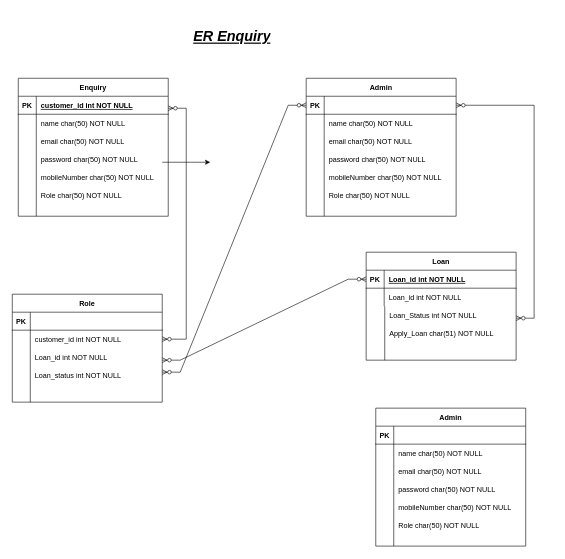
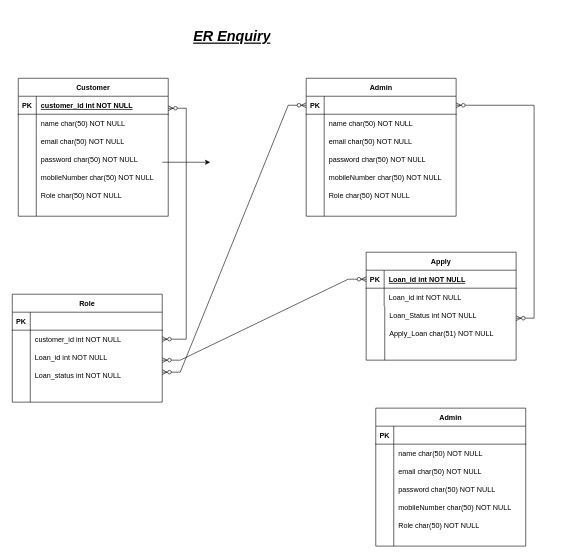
  <mxCell id="0" />
  <mxCell id="1" parent="0" />
- <mxCell id="2" value="Enquiry" style="shape=table;startSize=30;container=1;collapsible=1;childLayout=tableLayout;fixedRows=1;rowLines=0;fontStyle=1;align=center;resizeLast=1;" parent="1" vertex="1"><mxGeometry x="30" y="130" width="250" height="230" as="geometry" /></mxCell>
+ <mxCell id="2" value="Customer" style="shape=table;startSize=30;container=1;collapsible=1;childLayout=tableLayout;fixedRows=1;rowLines=0;fontStyle=1;align=center;resizeLast=1;" parent="1" vertex="1"><mxGeometry x="30" y="130" width="250" height="230" as="geometry" /></mxCell>
  <mxCell id="3" value="" style="shape=partialRectangle;collapsible=0;dropTarget=0;pointerEvents=0;fillColor=none;points=[[0,0.5],[1,0.5]];portConstraint=eastwest;top=0;left=0;right=0;bottom=1;" parent="2" vertex="1"><mxGeometry y="30" width="250" height="30" as="geometry" /></mxCell>
  <mxCell id="4" value="PK" style="shape=partialRectangle;overflow=hidden;connectable=0;fillColor=none;top=0;left=0;bottom=0;right=0;fontStyle=1;" parent="3" vertex="1"><mxGeometry width="30" height="30" as="geometry"><mxRectangle width="30" height="30" as="alternateBounds" /></mxGeometry></mxCell>
  <mxCell id="5" value="customer_id int NOT NULL " style="shape=partialRectangle;overflow=hidden;connectable=0;fillColor=none;top=0;left=0;bottom=0;right=0;align=left;spacingLeft=6;fontStyle=5;" parent="3" vertex="1"><mxGeometry x="30" width="220" height="30" as="geometry"><mxRectangle width="220" height="30" as="alternateBounds" /></mxGeometry></mxCell>
  <mxCell id="6" value="" style="shape=partialRectangle;collapsible=0;dropTarget=0;pointerEvents=0;fillColor=none;points=[[0,0.5],[1,0.5]];portConstraint=eastwest;top=0;left=0;right=0;bottom=0;" parent="2" vertex="1"><mxGeometry y="60" width="250" height="30" as="geometry" /></mxCell>
  <mxCell id="7" value="" style="shape=partialRectangle;overflow=hidden;connectable=0;fillColor=none;top=0;left=0;bottom=0;right=0;" parent="6" vertex="1"><mxGeometry width="30" height="30" as="geometry"><mxRectangle width="30" height="30" as="alternateBounds" /></mxGeometry></mxCell>
  <mxCell id="8" value="name char(50) NOT NULL" style="shape=partialRectangle;overflow=hidden;connectable=0;fillColor=none;top=0;left=0;bottom=0;right=0;align=left;spacingLeft=6;" parent="6" vertex="1"><mxGeometry x="30" width="220" height="30" as="geometry"><mxRectangle width="220" height="30" as="alternateBounds" /></mxGeometry></mxCell>
  <mxCell id="9" value="" style="shape=partialRectangle;collapsible=0;dropTarget=0;pointerEvents=0;fillColor=none;points=[[0,0.5],[1,0.5]];portConstraint=eastwest;top=0;left=0;right=0;bottom=0;" parent="1" vertex="1"><mxGeometry x="30" y="220" width="250" height="30" as="geometry" /></mxCell>
  <mxCell id="10" value="" style="shape=partialRectangle;overflow=hidden;connectable=0;fillColor=none;top=0;left=0;bottom=0;right=0;" parent="9" vertex="1"><mxGeometry width="30" height="30" as="geometry"><mxRectangle width="30" height="30" as="alternateBounds" /></mxGeometry></mxCell>
  <mxCell id="11" value="email char(50) NOT NULL" style="shape=partialRectangle;overflow=hidden;connectable=0;fillColor=none;top=0;left=0;bottom=0;right=0;align=left;spacingLeft=6;" parent="9" vertex="1"><mxGeometry x="30" width="220" height="30" as="geometry"><mxRectangle width="220" height="30" as="alternateBounds" /></mxGeometry></mxCell>
  <mxCell id="12" value="" style="shape=partialRectangle;collapsible=0;dropTarget=0;pointerEvents=0;fillColor=none;points=[[0,0.5],[1,0.5]];portConstraint=eastwest;top=0;left=0;right=0;bottom=0;" parent="1" vertex="1"><mxGeometry x="30" y="250" width="250" height="30" as="geometry" /></mxCell>
  <mxCell id="13" value="" style="shape=partialRectangle;overflow=hidden;connectable=0;fillColor=none;top=0;left=0;bottom=0;right=0;" parent="12" vertex="1"><mxGeometry width="30" height="30" as="geometry"><mxRectangle width="30" height="30" as="alternateBounds" /></mxGeometry></mxCell>
  <mxCell id="14" value="password char(50) NOT NULL" style="shape=partialRectangle;overflow=hidden;connectable=0;fillColor=none;top=0;left=0;bottom=0;right=0;align=left;spacingLeft=6;" parent="12" vertex="1"><mxGeometry x="30" width="220" height="30" as="geometry"><mxRectangle width="220" height="30" as="alternateBounds" /></mxGeometry></mxCell>
  <mxCell id="15" value="" style="shape=partialRectangle;collapsible=0;dropTarget=0;pointerEvents=0;fillColor=none;points=[[0,0.5],[1,0.5]];portConstraint=eastwest;top=0;left=0;right=0;bottom=0;" parent="1" vertex="1"><mxGeometry x="30" y="280" width="250" height="30" as="geometry" /></mxCell>
  <mxCell id="16" value="" style="shape=partialRectangle;overflow=hidden;connectable=0;fillColor=none;top=0;left=0;bottom=0;right=0;" parent="15" vertex="1"><mxGeometry width="30" height="30" as="geometry"><mxRectangle width="30" height="30" as="alternateBounds" /></mxGeometry></mxCell>
  <mxCell id="17" value="mobileNumber char(50) NOT NULL" style="shape=partialRectangle;overflow=hidden;connectable=0;fillColor=none;top=0;left=0;bottom=0;right=0;align=left;spacingLeft=6;" parent="15" vertex="1"><mxGeometry x="30" width="220" height="30" as="geometry"><mxRectangle width="220" height="30" as="alternateBounds" /></mxGeometry></mxCell>
  <mxCell id="18" value="" style="shape=partialRectangle;collapsible=0;dropTarget=0;pointerEvents=0;fillColor=none;points=[[0,0.5],[1,0.5]];portConstraint=eastwest;top=0;left=0;right=0;bottom=0;" parent="1" vertex="1"><mxGeometry x="30" y="310" width="250" height="30" as="geometry" /></mxCell>
  <mxCell id="19" value="" style="shape=partialRectangle;overflow=hidden;connectable=0;fillColor=none;top=0;left=0;bottom=0;right=0;" parent="18" vertex="1"><mxGeometry width="30" height="30" as="geometry"><mxRectangle width="30" height="30" as="alternateBounds" /></mxGeometry></mxCell>
  <mxCell id="20" value="Role char(50) NOT NULL" style="shape=partialRectangle;overflow=hidden;connectable=0;fillColor=none;top=0;left=0;bottom=0;right=0;align=left;spacingLeft=6;" parent="18" vertex="1"><mxGeometry x="30" width="220" height="30" as="geometry"><mxRectangle width="220" height="30" as="alternateBounds" /></mxGeometry></mxCell>
  <mxCell id="21" value="" style="endArrow=none;html=1;rounded=0;" parent="1" edge="1"><mxGeometry width="50" height="50" relative="1" as="geometry"><mxPoint x="60" y="360" as="sourcePoint" /><mxPoint x="60" y="220" as="targetPoint" /></mxGeometry></mxCell>
  <mxCell id="22" value="Admin" style="shape=table;startSize=30;container=1;collapsible=1;childLayout=tableLayout;fixedRows=1;rowLines=0;fontStyle=1;align=center;resizeLast=1;" parent="1" vertex="1"><mxGeometry x="510" y="130" width="250" height="230" as="geometry" /></mxCell>
  <mxCell id="23" value="" style="shape=partialRectangle;collapsible=0;dropTarget=0;pointerEvents=0;fillColor=none;points=[[0,0.5],[1,0.5]];portConstraint=eastwest;top=0;left=0;right=0;bottom=1;" parent="22" vertex="1"><mxGeometry y="30" width="250" height="30" as="geometry" /></mxCell>
  <mxCell id="24" value="PK" style="shape=partialRectangle;overflow=hidden;connectable=0;fillColor=none;top=0;left=0;bottom=0;right=0;fontStyle=1;" parent="23" vertex="1"><mxGeometry width="30" height="30" as="geometry"><mxRectangle width="30" height="30" as="alternateBounds" /></mxGeometry></mxCell>
  <mxCell id="25" value="" style="shape=partialRectangle;collapsible=0;dropTarget=0;pointerEvents=0;fillColor=none;points=[[0,0.5],[1,0.5]];portConstraint=eastwest;top=0;left=0;right=0;bottom=0;" parent="22" vertex="1"><mxGeometry y="60" width="250" height="30" as="geometry" /></mxCell>
  <mxCell id="26" value="" style="shape=partialRectangle;overflow=hidden;connectable=0;fillColor=none;top=0;left=0;bottom=0;right=0;" parent="25" vertex="1"><mxGeometry width="30" height="30" as="geometry"><mxRectangle width="30" height="30" as="alternateBounds" /></mxGeometry></mxCell>
  <mxCell id="27" value="name char(50) NOT NULL" style="shape=partialRectangle;overflow=hidden;connectable=0;fillColor=none;top=0;left=0;bottom=0;right=0;align=left;spacingLeft=6;" parent="25" vertex="1"><mxGeometry x="30" width="220" height="30" as="geometry"><mxRectangle width="220" height="30" as="alternateBounds" /></mxGeometry></mxCell>
  <mxCell id="28" value="" style="shape=partialRectangle;collapsible=0;dropTarget=0;pointerEvents=0;fillColor=none;points=[[0,0.5],[1,0.5]];portConstraint=eastwest;top=0;left=0;right=0;bottom=0;" parent="1" vertex="1"><mxGeometry x="510" y="220" width="250" height="30" as="geometry" /></mxCell>
  <mxCell id="29" value="" style="shape=partialRectangle;overflow=hidden;connectable=0;fillColor=none;top=0;left=0;bottom=0;right=0;" parent="28" vertex="1"><mxGeometry width="30" height="30" as="geometry"><mxRectangle width="30" height="30" as="alternateBounds" /></mxGeometry></mxCell>
  <mxCell id="30" value="email char(50) NOT NULL" style="shape=partialRectangle;overflow=hidden;connectable=0;fillColor=none;top=0;left=0;bottom=0;right=0;align=left;spacingLeft=6;" parent="28" vertex="1"><mxGeometry x="30" width="220" height="30" as="geometry"><mxRectangle width="220" height="30" as="alternateBounds" /></mxGeometry></mxCell>
  <mxCell id="31" value="" style="shape=partialRectangle;collapsible=0;dropTarget=0;pointerEvents=0;fillColor=none;points=[[0,0.5],[1,0.5]];portConstraint=eastwest;top=0;left=0;right=0;bottom=0;" parent="1" vertex="1"><mxGeometry x="510" y="250" width="250" height="30" as="geometry" /></mxCell>
  <mxCell id="32" value="" style="shape=partialRectangle;overflow=hidden;connectable=0;fillColor=none;top=0;left=0;bottom=0;right=0;" parent="31" vertex="1"><mxGeometry width="30" height="30" as="geometry"><mxRectangle width="30" height="30" as="alternateBounds" /></mxGeometry></mxCell>
  <mxCell id="33" value="password char(50) NOT NULL" style="shape=partialRectangle;overflow=hidden;connectable=0;fillColor=none;top=0;left=0;bottom=0;right=0;align=left;spacingLeft=6;" parent="31" vertex="1"><mxGeometry x="30" width="220" height="30" as="geometry"><mxRectangle width="220" height="30" as="alternateBounds" /></mxGeometry></mxCell>
  <mxCell id="34" value="" style="shape=partialRectangle;collapsible=0;dropTarget=0;pointerEvents=0;fillColor=none;points=[[0,0.5],[1,0.5]];portConstraint=eastwest;top=0;left=0;right=0;bottom=0;" parent="1" vertex="1"><mxGeometry x="510" y="280" width="250" height="30" as="geometry" /></mxCell>
  <mxCell id="35" value="" style="shape=partialRectangle;overflow=hidden;connectable=0;fillColor=none;top=0;left=0;bottom=0;right=0;" parent="34" vertex="1"><mxGeometry width="30" height="30" as="geometry"><mxRectangle width="30" height="30" as="alternateBounds" /></mxGeometry></mxCell>
  <mxCell id="36" value="mobileNumber char(50) NOT NULL" style="shape=partialRectangle;overflow=hidden;connectable=0;fillColor=none;top=0;left=0;bottom=0;right=0;align=left;spacingLeft=6;" parent="34" vertex="1"><mxGeometry x="30" width="220" height="30" as="geometry"><mxRectangle width="220" height="30" as="alternateBounds" /></mxGeometry></mxCell>
  <mxCell id="37" value="" style="shape=partialRectangle;collapsible=0;dropTarget=0;pointerEvents=0;fillColor=none;points=[[0,0.5],[1,0.5]];portConstraint=eastwest;top=0;left=0;right=0;bottom=0;" parent="1" vertex="1"><mxGeometry x="510" y="310" width="250" height="30" as="geometry" /></mxCell>
  <mxCell id="38" value="" style="shape=partialRectangle;overflow=hidden;connectable=0;fillColor=none;top=0;left=0;bottom=0;right=0;" parent="37" vertex="1"><mxGeometry width="30" height="30" as="geometry"><mxRectangle width="30" height="30" as="alternateBounds" /></mxGeometry></mxCell>
  <mxCell id="39" value="Role char(50) NOT NULL" style="shape=partialRectangle;overflow=hidden;connectable=0;fillColor=none;top=0;left=0;bottom=0;right=0;align=left;spacingLeft=6;" parent="37" vertex="1"><mxGeometry x="30" width="220" height="30" as="geometry"><mxRectangle width="220" height="30" as="alternateBounds" /></mxGeometry></mxCell>
  <mxCell id="40" value="" style="endArrow=none;html=1;rounded=0;" parent="1" edge="1"><mxGeometry width="50" height="50" relative="1" as="geometry"><mxPoint x="540" y="360" as="sourcePoint" /><mxPoint x="540" y="220" as="targetPoint" /></mxGeometry></mxCell>
  <mxCell id="41" value="Admin" style="shape=table;startSize=30;container=1;collapsible=1;childLayout=tableLayout;fixedRows=1;rowLines=0;fontStyle=1;align=center;resizeLast=1;" parent="1" vertex="1"><mxGeometry x="626" y="680" width="250" height="230" as="geometry" /></mxCell>
  <mxCell id="42" value="" style="shape=partialRectangle;collapsible=0;dropTarget=0;pointerEvents=0;fillColor=none;points=[[0,0.5],[1,0.5]];portConstraint=eastwest;top=0;left=0;right=0;bottom=1;" parent="41" vertex="1"><mxGeometry y="30" width="250" height="30" as="geometry" /></mxCell>
  <mxCell id="43" value="PK" style="shape=partialRectangle;overflow=hidden;connectable=0;fillColor=none;top=0;left=0;bottom=0;right=0;fontStyle=1;" parent="42" vertex="1"><mxGeometry width="30" height="30" as="geometry"><mxRectangle width="30" height="30" as="alternateBounds" /></mxGeometry></mxCell>
  <mxCell id="44" value="" style="shape=partialRectangle;collapsible=0;dropTarget=0;pointerEvents=0;fillColor=none;points=[[0,0.5],[1,0.5]];portConstraint=eastwest;top=0;left=0;right=0;bottom=0;" parent="41" vertex="1"><mxGeometry y="60" width="250" height="30" as="geometry" /></mxCell>
  <mxCell id="45" value="" style="shape=partialRectangle;overflow=hidden;connectable=0;fillColor=none;top=0;left=0;bottom=0;right=0;" parent="44" vertex="1"><mxGeometry width="30" height="30" as="geometry"><mxRectangle width="30" height="30" as="alternateBounds" /></mxGeometry></mxCell>
  <mxCell id="46" value="name char(50) NOT NULL" style="shape=partialRectangle;overflow=hidden;connectable=0;fillColor=none;top=0;left=0;bottom=0;right=0;align=left;spacingLeft=6;" parent="44" vertex="1"><mxGeometry x="30" width="220" height="30" as="geometry"><mxRectangle width="220" height="30" as="alternateBounds" /></mxGeometry></mxCell>
  <mxCell id="47" value="" style="shape=partialRectangle;collapsible=0;dropTarget=0;pointerEvents=0;fillColor=none;points=[[0,0.5],[1,0.5]];portConstraint=eastwest;top=0;left=0;right=0;bottom=0;" parent="1" vertex="1"><mxGeometry x="626" y="770" width="250" height="30" as="geometry" /></mxCell>
  <mxCell id="48" value="" style="shape=partialRectangle;overflow=hidden;connectable=0;fillColor=none;top=0;left=0;bottom=0;right=0;" parent="47" vertex="1"><mxGeometry width="30" height="30" as="geometry"><mxRectangle width="30" height="30" as="alternateBounds" /></mxGeometry></mxCell>
  <mxCell id="49" value="email char(50) NOT NULL" style="shape=partialRectangle;overflow=hidden;connectable=0;fillColor=none;top=0;left=0;bottom=0;right=0;align=left;spacingLeft=6;" parent="47" vertex="1"><mxGeometry x="30" width="220" height="30" as="geometry"><mxRectangle width="220" height="30" as="alternateBounds" /></mxGeometry></mxCell>
  <mxCell id="50" value="" style="shape=partialRectangle;collapsible=0;dropTarget=0;pointerEvents=0;fillColor=none;points=[[0,0.5],[1,0.5]];portConstraint=eastwest;top=0;left=0;right=0;bottom=0;" parent="1" vertex="1"><mxGeometry x="626" y="800" width="250" height="30" as="geometry" /></mxCell>
  <mxCell id="51" value="" style="shape=partialRectangle;overflow=hidden;connectable=0;fillColor=none;top=0;left=0;bottom=0;right=0;" parent="50" vertex="1"><mxGeometry width="30" height="30" as="geometry"><mxRectangle width="30" height="30" as="alternateBounds" /></mxGeometry></mxCell>
  <mxCell id="52" value="password char(50) NOT NULL" style="shape=partialRectangle;overflow=hidden;connectable=0;fillColor=none;top=0;left=0;bottom=0;right=0;align=left;spacingLeft=6;" parent="50" vertex="1"><mxGeometry x="30" width="220" height="30" as="geometry"><mxRectangle width="220" height="30" as="alternateBounds" /></mxGeometry></mxCell>
  <mxCell id="53" value="" style="shape=partialRectangle;collapsible=0;dropTarget=0;pointerEvents=0;fillColor=none;points=[[0,0.5],[1,0.5]];portConstraint=eastwest;top=0;left=0;right=0;bottom=0;" parent="1" vertex="1"><mxGeometry x="626" y="830" width="250" height="30" as="geometry" /></mxCell>
  <mxCell id="54" value="" style="shape=partialRectangle;overflow=hidden;connectable=0;fillColor=none;top=0;left=0;bottom=0;right=0;" parent="53" vertex="1"><mxGeometry width="30" height="30" as="geometry"><mxRectangle width="30" height="30" as="alternateBounds" /></mxGeometry></mxCell>
  <mxCell id="55" value="mobileNumber char(50) NOT NULL" style="shape=partialRectangle;overflow=hidden;connectable=0;fillColor=none;top=0;left=0;bottom=0;right=0;align=left;spacingLeft=6;" parent="53" vertex="1"><mxGeometry x="30" width="220" height="30" as="geometry"><mxRectangle width="220" height="30" as="alternateBounds" /></mxGeometry></mxCell>
  <mxCell id="56" value="" style="shape=partialRectangle;collapsible=0;dropTarget=0;pointerEvents=0;fillColor=none;points=[[0,0.5],[1,0.5]];portConstraint=eastwest;top=0;left=0;right=0;bottom=0;" parent="1" vertex="1"><mxGeometry x="626" y="860" width="250" height="30" as="geometry" /></mxCell>
  <mxCell id="57" value="" style="shape=partialRectangle;overflow=hidden;connectable=0;fillColor=none;top=0;left=0;bottom=0;right=0;" parent="56" vertex="1"><mxGeometry width="30" height="30" as="geometry"><mxRectangle width="30" height="30" as="alternateBounds" /></mxGeometry></mxCell>
  <mxCell id="58" value="Role char(50) NOT NULL" style="shape=partialRectangle;overflow=hidden;connectable=0;fillColor=none;top=0;left=0;bottom=0;right=0;align=left;spacingLeft=6;" parent="56" vertex="1"><mxGeometry x="30" width="220" height="30" as="geometry"><mxRectangle width="220" height="30" as="alternateBounds" /></mxGeometry></mxCell>
  <mxCell id="59" value="" style="endArrow=none;html=1;rounded=0;" parent="1" edge="1"><mxGeometry width="50" height="50" relative="1" as="geometry"><mxPoint x="656" y="910" as="sourcePoint" /><mxPoint x="656" y="770" as="targetPoint" /></mxGeometry></mxCell>
  <mxCell id="60" value="Role" style="shape=table;startSize=30;container=1;collapsible=1;childLayout=tableLayout;fixedRows=1;rowLines=0;fontStyle=1;align=center;resizeLast=1;" parent="1" vertex="1"><mxGeometry x="20" y="490" width="250" height="180" as="geometry" /></mxCell>
  <mxCell id="61" value="" style="shape=partialRectangle;collapsible=0;dropTarget=0;pointerEvents=0;fillColor=none;points=[[0,0.5],[1,0.5]];portConstraint=eastwest;top=0;left=0;right=0;bottom=1;" parent="60" vertex="1"><mxGeometry y="30" width="250" height="30" as="geometry" /></mxCell>
  <mxCell id="62" value="PK" style="shape=partialRectangle;overflow=hidden;connectable=0;fillColor=none;top=0;left=0;bottom=0;right=0;fontStyle=1;" parent="61" vertex="1"><mxGeometry width="30" height="30" as="geometry"><mxRectangle width="30" height="30" as="alternateBounds" /></mxGeometry></mxCell>
  <mxCell id="63" value="" style="shape=partialRectangle;collapsible=0;dropTarget=0;pointerEvents=0;fillColor=none;points=[[0,0.5],[1,0.5]];portConstraint=eastwest;top=0;left=0;right=0;bottom=0;" parent="60" vertex="1"><mxGeometry y="60" width="250" height="30" as="geometry" /></mxCell>
  <mxCell id="64" value="" style="shape=partialRectangle;overflow=hidden;connectable=0;fillColor=none;top=0;left=0;bottom=0;right=0;" parent="63" vertex="1"><mxGeometry width="30" height="30" as="geometry"><mxRectangle width="30" height="30" as="alternateBounds" /></mxGeometry></mxCell>
  <mxCell id="65" value="customer_id int NOT NULL" style="shape=partialRectangle;overflow=hidden;connectable=0;fillColor=none;top=0;left=0;bottom=0;right=0;align=left;spacingLeft=6;" parent="63" vertex="1"><mxGeometry x="30" width="220" height="30" as="geometry"><mxRectangle width="220" height="30" as="alternateBounds" /></mxGeometry></mxCell>
  <mxCell id="66" value="" style="endArrow=none;html=1;rounded=0;" parent="1" edge="1"><mxGeometry width="50" height="50" relative="1" as="geometry"><mxPoint x="50" y="670" as="sourcePoint" /><mxPoint x="50" y="580" as="targetPoint" /></mxGeometry></mxCell>
  <mxCell id="67" value="Loan_id int NOT NULL" style="shape=partialRectangle;overflow=hidden;connectable=0;fillColor=none;top=0;left=0;bottom=0;right=0;align=left;spacingLeft=6;" parent="1" vertex="1"><mxGeometry x="50" y="580" width="220" height="30" as="geometry"><mxRectangle width="220" height="30" as="alternateBounds" /></mxGeometry></mxCell>
  <mxCell id="68" value="Loan_status int NOT NULL" style="shape=partialRectangle;overflow=hidden;connectable=0;fillColor=none;top=0;left=0;bottom=0;right=0;align=left;spacingLeft=6;" parent="1" vertex="1"><mxGeometry x="50" y="610" width="220" height="30" as="geometry"><mxRectangle width="220" height="30" as="alternateBounds" /></mxGeometry></mxCell>
- <mxCell id="69" value="Loan" style="shape=table;startSize=30;container=1;collapsible=1;childLayout=tableLayout;fixedRows=1;rowLines=0;fontStyle=1;align=center;resizeLast=1;" parent="1" vertex="1"><mxGeometry x="610" y="420" width="250" height="180" as="geometry" /></mxCell>
+ <mxCell id="69" value="Apply" style="shape=table;startSize=30;container=1;collapsible=1;childLayout=tableLayout;fixedRows=1;rowLines=0;fontStyle=1;align=center;resizeLast=1;" parent="1" vertex="1"><mxGeometry x="610" y="420" width="250" height="180" as="geometry" /></mxCell>
  <mxCell id="70" value="" style="shape=partialRectangle;collapsible=0;dropTarget=0;pointerEvents=0;fillColor=none;points=[[0,0.5],[1,0.5]];portConstraint=eastwest;top=0;left=0;right=0;bottom=1;" parent="69" vertex="1"><mxGeometry y="30" width="250" height="30" as="geometry" /></mxCell>
  <mxCell id="71" value="PK" style="shape=partialRectangle;overflow=hidden;connectable=0;fillColor=none;top=0;left=0;bottom=0;right=0;fontStyle=1;" parent="70" vertex="1"><mxGeometry width="30" height="30" as="geometry"><mxRectangle width="30" height="30" as="alternateBounds" /></mxGeometry></mxCell>
  <mxCell id="72" value="Loan_id int NOT NULL " style="shape=partialRectangle;overflow=hidden;connectable=0;fillColor=none;top=0;left=0;bottom=0;right=0;align=left;spacingLeft=6;fontStyle=5;" parent="70" vertex="1"><mxGeometry x="30" width="220" height="30" as="geometry"><mxRectangle width="220" height="30" as="alternateBounds" /></mxGeometry></mxCell>
  <mxCell id="73" value="" style="shape=partialRectangle;collapsible=0;dropTarget=0;pointerEvents=0;fillColor=none;points=[[0,0.5],[1,0.5]];portConstraint=eastwest;top=0;left=0;right=0;bottom=0;" parent="69" vertex="1"><mxGeometry y="60" width="250" height="30" as="geometry" /></mxCell>
  <mxCell id="74" value="" style="shape=partialRectangle;overflow=hidden;connectable=0;fillColor=none;top=0;left=0;bottom=0;right=0;" parent="73" vertex="1"><mxGeometry width="30" height="30" as="geometry"><mxRectangle width="30" height="30" as="alternateBounds" /></mxGeometry></mxCell>
  <mxCell id="75" value="Loan_id int NOT NULL" style="shape=partialRectangle;overflow=hidden;connectable=0;fillColor=none;top=0;left=0;bottom=0;right=0;align=left;spacingLeft=6;" parent="73" vertex="1"><mxGeometry x="30" width="220" height="30" as="geometry"><mxRectangle width="220" height="30" as="alternateBounds" /></mxGeometry></mxCell>
  <mxCell id="76" value="" style="endArrow=none;html=1;rounded=0;" parent="1" edge="1"><mxGeometry width="50" height="50" relative="1" as="geometry"><mxPoint x="641" y="600" as="sourcePoint" /><mxPoint x="641" y="510" as="targetPoint" /></mxGeometry></mxCell>
  <mxCell id="77" value="Loan_Status int NOT NULL" style="shape=partialRectangle;overflow=hidden;connectable=0;fillColor=none;top=0;left=0;bottom=0;right=0;align=left;spacingLeft=6;" parent="1" vertex="1"><mxGeometry x="641" y="510" width="220" height="30" as="geometry"><mxRectangle width="220" height="30" as="alternateBounds" /></mxGeometry></mxCell>
  <mxCell id="78" value="Apply_Loan char(51) NOT NULL" style="shape=partialRectangle;overflow=hidden;connectable=0;fillColor=none;top=0;left=0;bottom=0;right=0;align=left;spacingLeft=6;" parent="1" vertex="1"><mxGeometry x="641" y="540" width="220" height="30" as="geometry"><mxRectangle width="220" height="30" as="alternateBounds" /></mxGeometry></mxCell>
  <mxCell id="79" value="" style="edgeStyle=entityRelationEdgeStyle;fontSize=12;html=1;endArrow=ERzeroToMany;endFill=1;startArrow=ERzeroToMany;rounded=0;entryX=1;entryY=0.5;entryDx=0;entryDy=0;" parent="1" target="63" edge="1"><mxGeometry width="100" height="100" relative="1" as="geometry"><mxPoint x="280" y="180" as="sourcePoint" /><mxPoint x="380" y="80" as="targetPoint" /><Array as="points"><mxPoint x="60" y="20" /></Array></mxGeometry></mxCell>
  <mxCell id="80" value="" style="edgeStyle=entityRelationEdgeStyle;fontSize=12;html=1;endArrow=ERzeroToMany;endFill=1;startArrow=ERzeroToMany;rounded=0;entryX=0;entryY=0.5;entryDx=0;entryDy=0;" parent="1" target="70" edge="1"><mxGeometry width="100" height="100" relative="1" as="geometry"><mxPoint x="270" y="600" as="sourcePoint" /><mxPoint x="410" y="520" as="targetPoint" /><Array as="points"><mxPoint x="160" y="590" /></Array></mxGeometry></mxCell>
  <mxCell id="81" value="" style="edgeStyle=entityRelationEdgeStyle;fontSize=12;html=1;endArrow=ERzeroToMany;endFill=1;startArrow=ERzeroToMany;rounded=0;entryX=0;entryY=0.5;entryDx=0;entryDy=0;" parent="1" target="23" edge="1"><mxGeometry width="100" height="100" relative="1" as="geometry"><mxPoint x="270" y="620" as="sourcePoint" /><mxPoint x="460" y="350" as="targetPoint" /><Array as="points"><mxPoint x="350" y="330" /><mxPoint x="290" y="310" /></Array></mxGeometry></mxCell>
  <mxCell id="82" value="" style="edgeStyle=entityRelationEdgeStyle;fontSize=12;html=1;endArrow=ERzeroToMany;endFill=1;startArrow=ERzeroToMany;rounded=0;entryX=1;entryY=0.5;entryDx=0;entryDy=0;" parent="1" target="23" edge="1"><mxGeometry width="100" height="100" relative="1" as="geometry"><mxPoint x="860" y="530" as="sourcePoint" /><mxPoint x="840" y="170" as="targetPoint" /><Array as="points"><mxPoint x="920" y="525" /></Array></mxGeometry></mxCell>
  <mxCell id="83" value="&lt;font style=&quot;font-size: 24px;&quot;&gt;&lt;i&gt;&lt;b&gt;&lt;u&gt;ER Enquiry&lt;/u&gt;&lt;/b&gt;&lt;/i&gt;&lt;/font&gt;" style="text;html=1;whiteSpace=wrap;overflow=hidden;rounded=0;" parent="1" vertex="1"><mxGeometry x="320" y="40" width="180" height="120" as="geometry" /></mxCell>
  <mxCell id="84" value="" style="edgeStyle=none;orthogonalLoop=1;jettySize=auto;html=1;rounded=0;" parent="1" edge="1"><mxGeometry width="80" relative="1" as="geometry"><mxPoint x="270" y="270" as="sourcePoint" /><mxPoint x="350" y="270" as="targetPoint" /><Array as="points" /></mxGeometry></mxCell>
